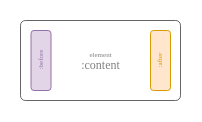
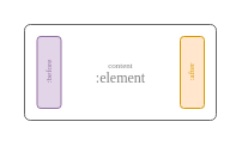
  <mxCell id="0" />
  <mxCell id="1" parent="0" />
  <mxCell id="2" value="" style="rounded=1;whiteSpace=wrap;html=1;shadow=0;fillColor=none;strokeWidth=1;strokeColor=#666666;sketch=0;glass=0;arcSize=6;fontFamily=Comic Sans MS;fillStyle=cross-hatch;" parent="1" vertex="1"><mxGeometry x="20" y="20" width="160" height="80" as="geometry" /></mxCell>
- <mxCell id="3" value="element" style="text;html=1;strokeColor=none;fillColor=none;align=center;verticalAlign=middle;whiteSpace=wrap;rounded=0;fontSize=7;fontFamily=Comic Sans MS;fontColor=#808080;" vertex="1" parent="1"><mxGeometry x="82.5" y="50.5" width="35" height="9" as="geometry" /></mxCell>
+ <mxCell id="3" value="content" style="text;html=1;strokeColor=none;fillColor=none;align=center;verticalAlign=middle;whiteSpace=wrap;rounded=0;fontSize=7;fontFamily=Comic Sans MS;fontColor=#808080;" vertex="1" parent="1"><mxGeometry x="82.5" y="50.5" width="35" height="9" as="geometry" /></mxCell>
  <mxCell id="4" value="" style="rounded=1;whiteSpace=wrap;html=1;fontFamily=Comic Sans MS;fontSize=7;fillColor=#e1d5e7;strokeColor=#9673A6;" vertex="1" parent="1"><mxGeometry x="30.5" y="30" width="20" height="60" as="geometry" /></mxCell>
  <mxCell id="5" value="" style="rounded=1;whiteSpace=wrap;html=1;fontFamily=Comic Sans MS;fontSize=7;fillColor=#ffe6cc;strokeColor=#D79B00;" vertex="1" parent="1"><mxGeometry x="150" y="30" width="20" height="60" as="geometry" /></mxCell>
  <mxCell id="6" value=":before" style="text;html=1;strokeColor=none;fillColor=none;align=center;verticalAlign=middle;whiteSpace=wrap;rounded=0;fontFamily=Comic Sans MS;fontSize=7;fontColor=#9673A6;rotation=270;" vertex="1" parent="1"><mxGeometry x="20.5" y="55" width="40" height="10" as="geometry" /></mxCell>
  <mxCell id="7" value=":after" style="text;html=1;strokeColor=none;fillColor=none;align=center;verticalAlign=middle;whiteSpace=wrap;rounded=0;fontFamily=Comic Sans MS;fontSize=7;fontColor=#D79B00;rotation=-90;" vertex="1" parent="1"><mxGeometry x="140" y="55" width="40" height="10" as="geometry" /></mxCell>
- <mxCell id="8" value=":content" style="text;html=1;strokeColor=none;fillColor=none;align=center;verticalAlign=middle;whiteSpace=wrap;rounded=0;fontSize=12;fontFamily=Comic Sans MS;fontColor=#808080;" vertex="1" parent="1"><mxGeometry x="82.5" y="60.5" width="35" height="9" as="geometry" /></mxCell>
+ <mxCell id="8" value=":element" style="text;html=1;strokeColor=none;fillColor=none;align=center;verticalAlign=middle;whiteSpace=wrap;rounded=0;fontSize=12;fontFamily=Comic Sans MS;fontColor=#808080;" vertex="1" parent="1"><mxGeometry x="82.5" y="60.5" width="35" height="9" as="geometry" /></mxCell>
